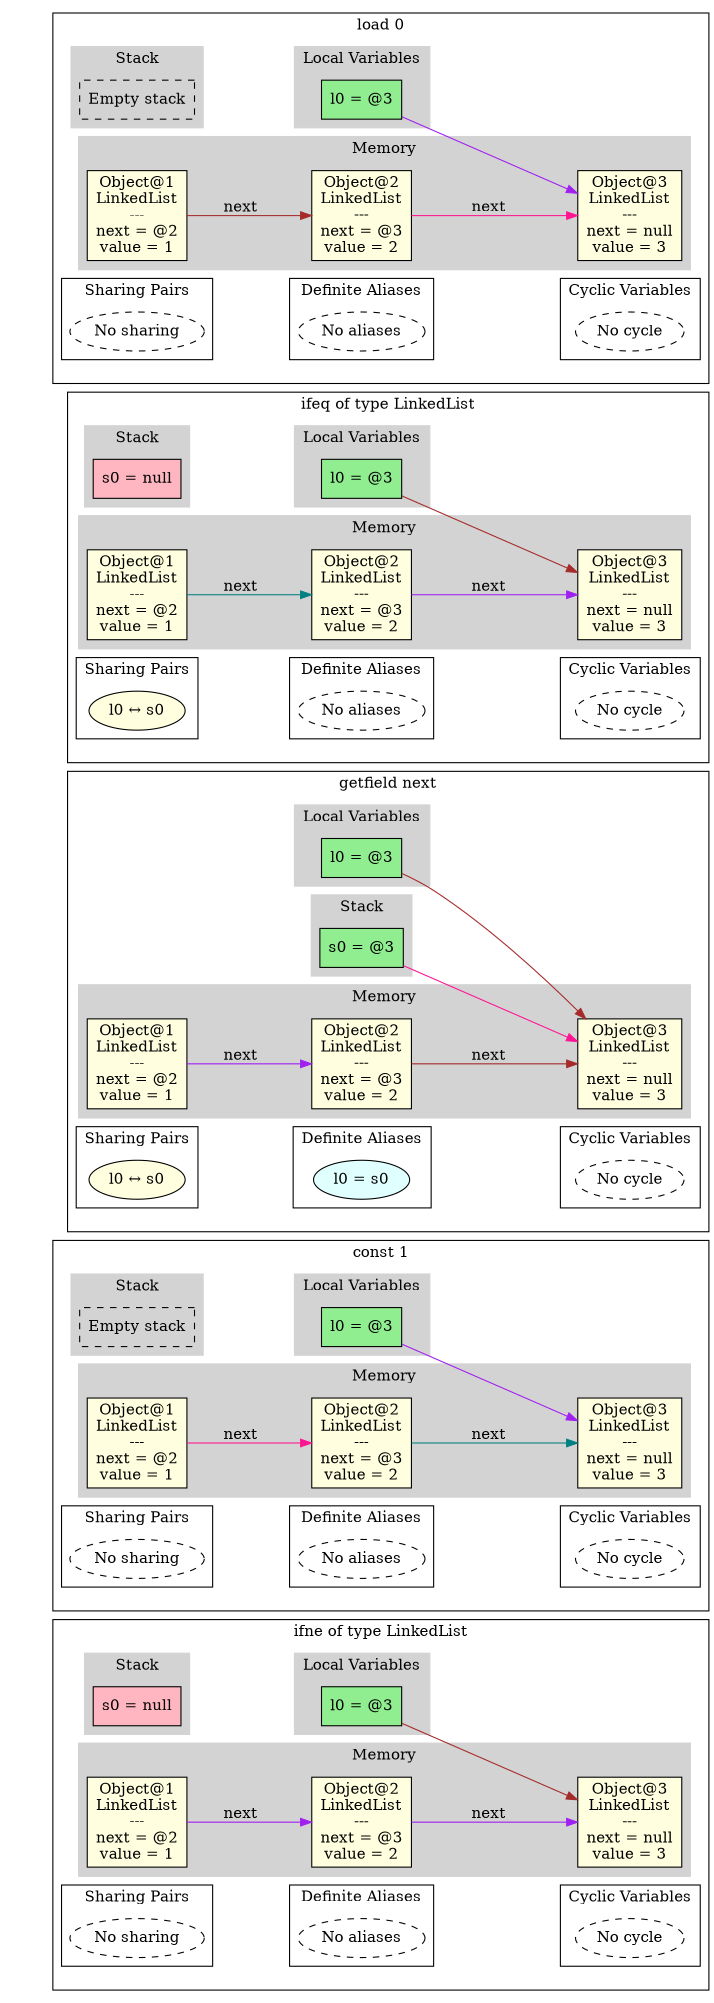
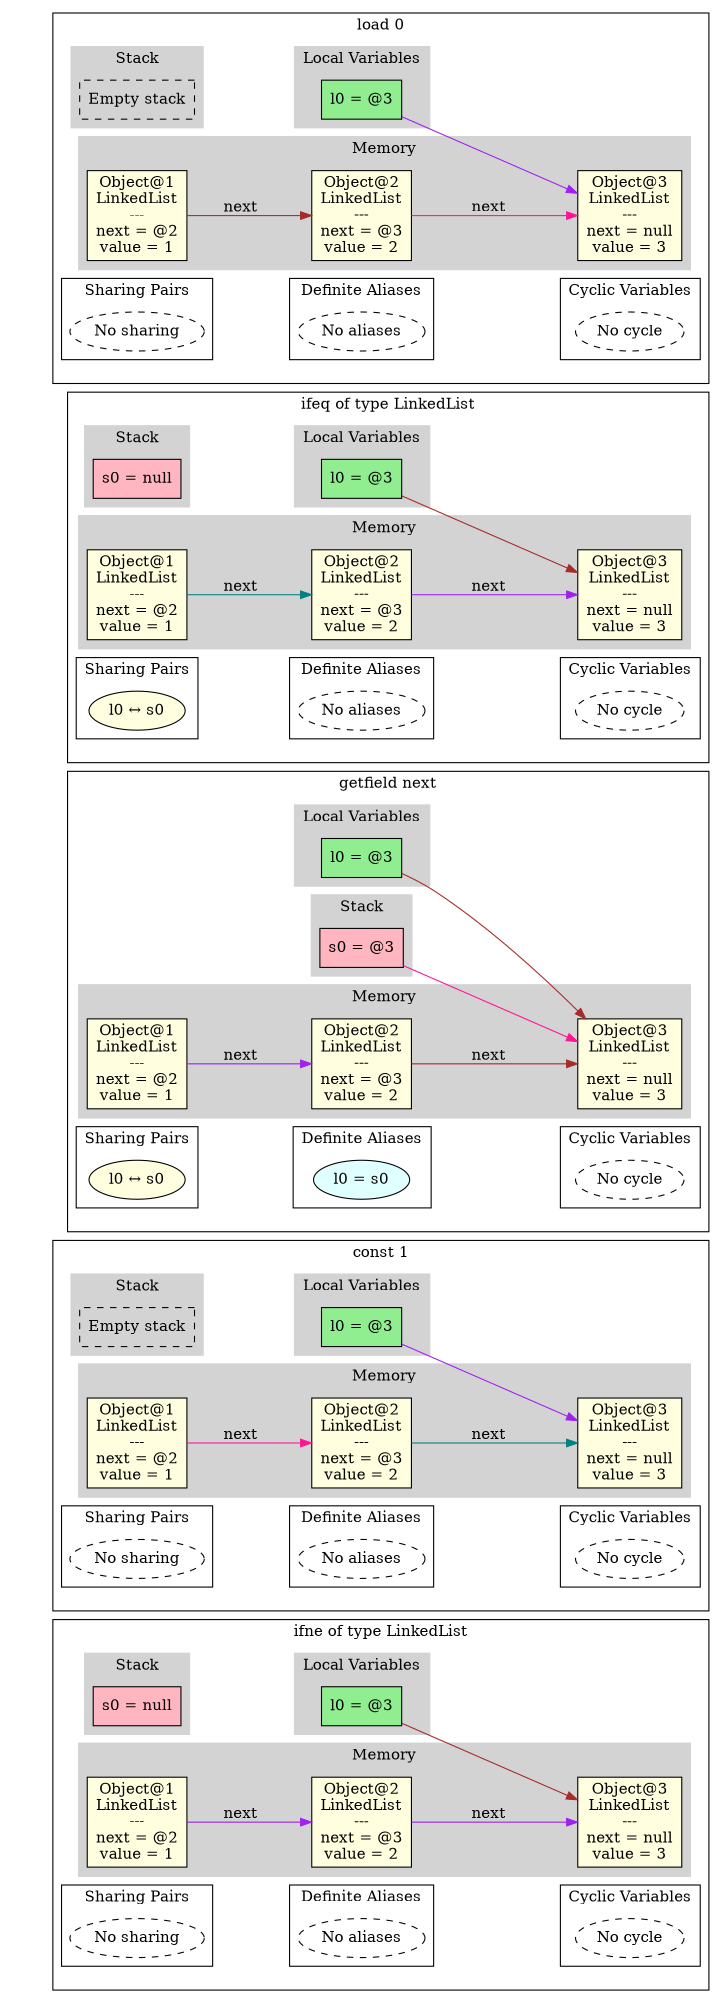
  digraph {
    anchor_start=anchor_57148605251029
    rankdir=LR
    node [fillcolor=lightyellow shape=box style=filled]
    anchor [fillcolor=lightblue height=0 shape=point style=invis width=0]
    n2 [fillcolor=lightgreen label="l0 = @3"]
    n3 [fillcolor=white label="Empty stack" style=dashed]
    n4 [label="Object@1\nLinkedList\n---\nnext = @2\nvalue = 1\n"]
    n5 [label="Object@2\nLinkedList\n---\nnext = @3\nvalue = 2\n"]
    n6 [label="Object@3\nLinkedList\n---\nnext = null\nvalue = 3\n"]
    n7 [fillcolor=white label="No sharing" shape=ellipse style=dashed]
    n8 [fillcolor=white label="No aliases" shape=ellipse style=dashed]
    n9 [fillcolor=white label="No cycle" shape=ellipse style=dashed]
    anchor_57148601131861 [fillcolor=lightblue shape=point style=invis]
    n11 [fillcolor=lightgreen label="l0 = @3"]
    n12 [fillcolor=lightpink label="s0 = null"]
    n13 [label="Object@1\nLinkedList\n---\nnext = @2\nvalue = 1\n"]
    n14 [label="Object@2\nLinkedList\n---\nnext = @3\nvalue = 2\n"]
    n15 [label="Object@3\nLinkedList\n---\nnext = null\nvalue = 3\n"]
    n16 [label="l0 ↔ s0" shape=ellipse]
    n17 [fillcolor=white label="No aliases" shape=ellipse style=dashed]
    n18 [fillcolor=white label="No cycle" shape=ellipse style=dashed]
    anchor_57148602545194 [fillcolor=lightblue shape=point style=invis]
    n20 [fillcolor=lightgreen label="l0 = @3"]
-   n21 [fillcolor=lightgreen label="s0 = @3"]
+   n21 [fillcolor=lightpink label="s0 = @3"]
    n22 [label="Object@1\nLinkedList\n---\nnext = @2\nvalue = 1\n"]
    n23 [label="Object@2\nLinkedList\n---\nnext = @3\nvalue = 2\n"]
    n24 [label="Object@3\nLinkedList\n---\nnext = null\nvalue = 3\n"]
    n25 [label="l0 ↔ s0" shape=ellipse]
    n26 [fillcolor=lightcyan label="l0 = s0" shape=ellipse]
    n27 [fillcolor=white label="No cycle" shape=ellipse style=dashed]
    anchor_57148601621368 [fillcolor=lightblue shape=point style=invis]
    n29 [fillcolor=lightgreen label="l0 = @3"]
    n30 [fillcolor=white label="Empty stack" style=dashed]
    n31 [label="Object@1\nLinkedList\n---\nnext = @2\nvalue = 1\n"]
    n32 [label="Object@2\nLinkedList\n---\nnext = @3\nvalue = 2\n"]
    n33 [label="Object@3\nLinkedList\n---\nnext = null\nvalue = 3\n"]
    n34 [fillcolor=white label="No sharing" shape=ellipse style=dashed]
    n35 [fillcolor=white label="No aliases" shape=ellipse style=dashed]
    n36 [fillcolor=white label="No cycle" shape=ellipse style=dashed]
    anchor_57148603583339 [fillcolor=lightblue shape=point style=invis]
    n38 [fillcolor=lightgreen label="l0 = @3"]
    n39 [fillcolor=lightpink label="s0 = null"]
    n40 [label="Object@1\nLinkedList\n---\nnext = @2\nvalue = 1\n"]
    n41 [label="Object@2\nLinkedList\n---\nnext = @3\nvalue = 2\n"]
    n42 [label="Object@3\nLinkedList\n---\nnext = null\nvalue = 3\n"]
    n43 [fillcolor=white label="No sharing" shape=ellipse style=dashed]
    n44 [fillcolor=white label="No aliases" shape=ellipse style=dashed]
    n45 [fillcolor=white label="No cycle" shape=ellipse style=dashed]
    anchor_57148605251029 [fillcolor=lightblue shape=point style=invis]
    anchor_start [fillcolor=lightblue shape=point style=invis]
    subgraph cluster_1 {
      style=invis
      anchor
    }
    subgraph cluster_2 {
      label="load 0"
      anchor_57148601131861
      subgraph cluster_3 {
        color=lightgrey
        label="Local Variables"
        style=filled
        n2
      }
      subgraph cluster_4 {
        color=lightgrey
        label=Stack
        style=filled
        n3
      }
      subgraph cluster_5 {
        color=lightgrey
        label=Memory
        style=filled
        n4
        n5
        n6
      }
      subgraph cluster_6 {
        label="Sharing Pairs"
        n7
      }
      subgraph cluster_7 {
        label="Definite Aliases"
        n8
      }
      subgraph cluster_8 {
        label="Cyclic Variables"
        n9
      }
    }
    subgraph cluster_9 {
      label="ifeq of type LinkedList"
      anchor_57148602545194
      subgraph cluster_10 {
        color=lightgrey
        label="Local Variables"
        style=filled
        n11
      }
      subgraph cluster_11 {
        color=lightgrey
        label=Stack
        style=filled
        n12
      }
      subgraph cluster_12 {
        color=lightgrey
        label=Memory
        style=filled
        n13
        n14
        n15
      }
      subgraph cluster_13 {
        label="Sharing Pairs"
        n16
      }
      subgraph cluster_14 {
        label="Definite Aliases"
        n17
      }
      subgraph cluster_15 {
        label="Cyclic Variables"
        n18
      }
    }
    subgraph cluster_16 {
      label="getfield next"
      anchor_57148601621368
      subgraph cluster_17 {
        color=lightgrey
        label="Local Variables"
        style=filled
        n20
      }
      subgraph cluster_18 {
        color=lightgrey
        label=Stack
        style=filled
        n21
      }
      subgraph cluster_19 {
        color=lightgrey
        label=Memory
        style=filled
        n22
        n23
        n24
      }
      subgraph cluster_20 {
        label="Sharing Pairs"
        n25
      }
      subgraph cluster_21 {
        label="Definite Aliases"
        n26
      }
      subgraph cluster_22 {
        label="Cyclic Variables"
        n27
      }
    }
    subgraph cluster_23 {
      label="const 1"
      anchor_57148603583339
      subgraph cluster_24 {
        color=lightgrey
        label="Local Variables"
        style=filled
        n29
      }
      subgraph cluster_25 {
        color=lightgrey
        label=Stack
        style=filled
        n30
      }
      subgraph cluster_26 {
        color=lightgrey
        label=Memory
        style=filled
        n31
        n32
        n33
      }
      subgraph cluster_27 {
        label="Sharing Pairs"
        n34
      }
      subgraph cluster_28 {
        label="Definite Aliases"
        n35
      }
      subgraph cluster_29 {
        label="Cyclic Variables"
        n36
      }
    }
    subgraph cluster_30 {
      label="ifne of type LinkedList"
      anchor_57148605251029
      subgraph cluster_31 {
        color=lightgrey
        label="Local Variables"
        style=filled
        n38
      }
      subgraph cluster_32 {
        color=lightgrey
        label=Stack
        style=filled
        n39
      }
      subgraph cluster_33 {
        color=lightgrey
        label=Memory
        style=filled
        n40
        n41
        n42
      }
      subgraph cluster_34 {
        label="Sharing Pairs"
        n43
      }
      subgraph cluster_35 {
        label="Definite Aliases"
        n44
      }
      subgraph cluster_36 {
        label="Cyclic Variables"
        n45
      }
    }
    n2 -> n6 [color=purple]
    n4 -> n5 [label=next color=brown]
    n5 -> n6 [label=next color=deeppink]
    n7 -> n8 [style=invis weight=10]
    n8 -> n9 [style=invis weight=10]
    n11 -> n15 [color=brown]
    n13 -> n14 [label=next color=teal]
    n14 -> n15 [label=next color=purple]
    n16 -> n17 [style=invis weight=10]
    n17 -> n18 [style=invis weight=10]
    n20 -> n24 [color=brown]
    n21 -> n24 [color=deeppink]
    n22 -> n23 [label=next color=purple]
    n23 -> n24 [label=next color=brown]
    n25 -> n26 [style=invis weight=10]
    n26 -> n27 [style=invis weight=10]
    n29 -> n33 [color=purple]
    n31 -> n32 [label=next color=deeppink]
    n32 -> n33 [label=next color=teal]
    n34 -> n35 [style=invis weight=10]
    n35 -> n36 [style=invis weight=10]
    n38 -> n42 [color=brown]
    n40 -> n41 [label=next color=purple]
    n41 -> n42 [label=next color=purple]
    n43 -> n44 [style=invis weight=10]
    n44 -> n45 [style=invis weight=10]
    anchor_start -> anchor_57148601131861 [style=invis]
    anchor_start -> anchor_57148602545194 [style=invis]
    anchor_start -> anchor_57148601621368 [style=invis]
    anchor_start -> anchor_57148603583339 [style=invis]
    anchor_start -> anchor_57148605251029 [style=invis]
  }
